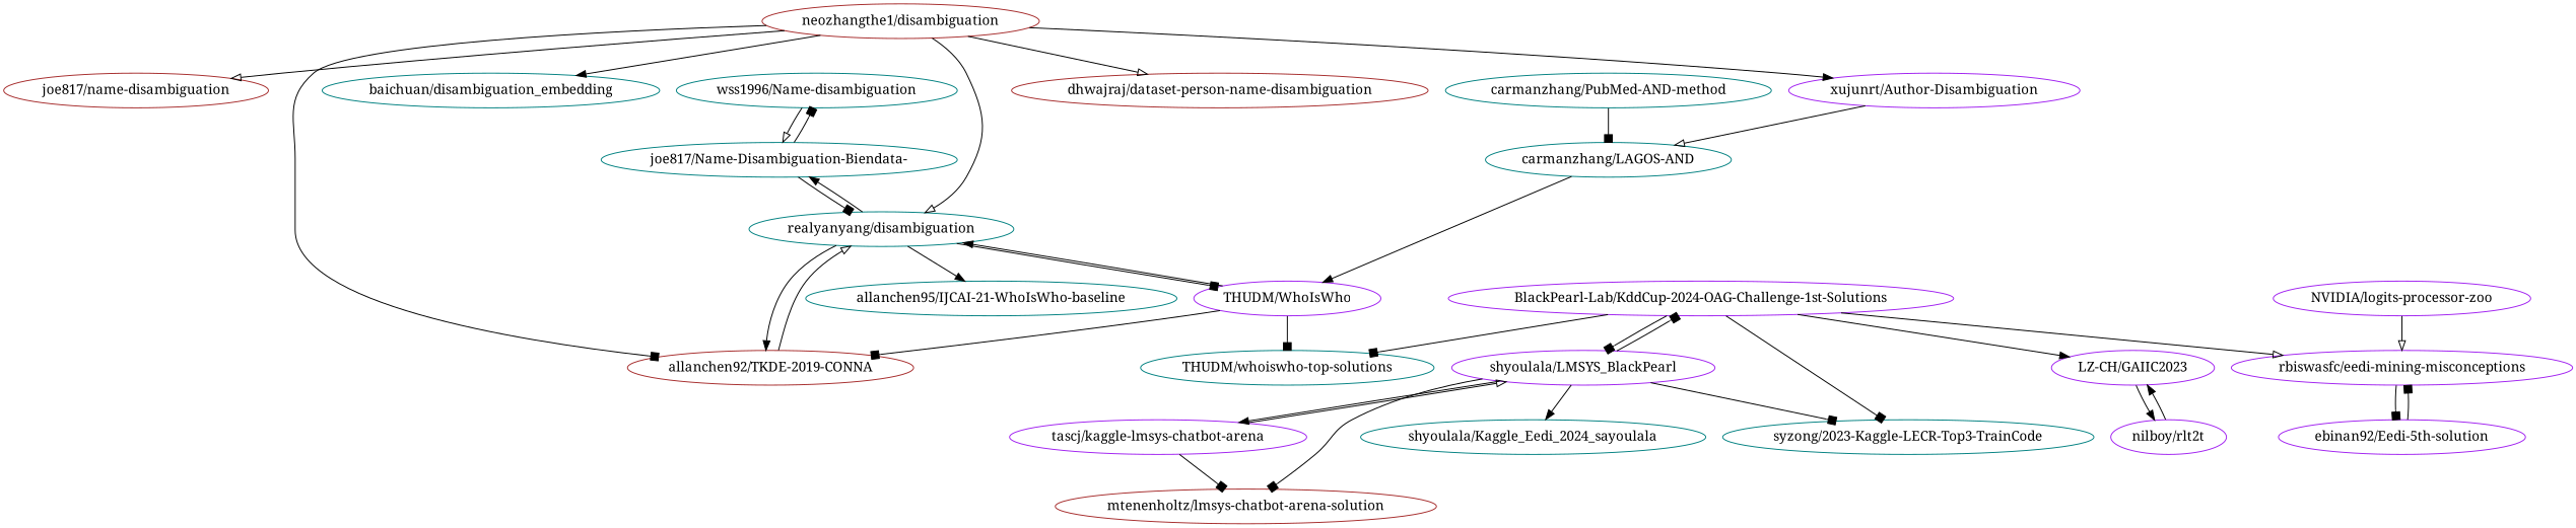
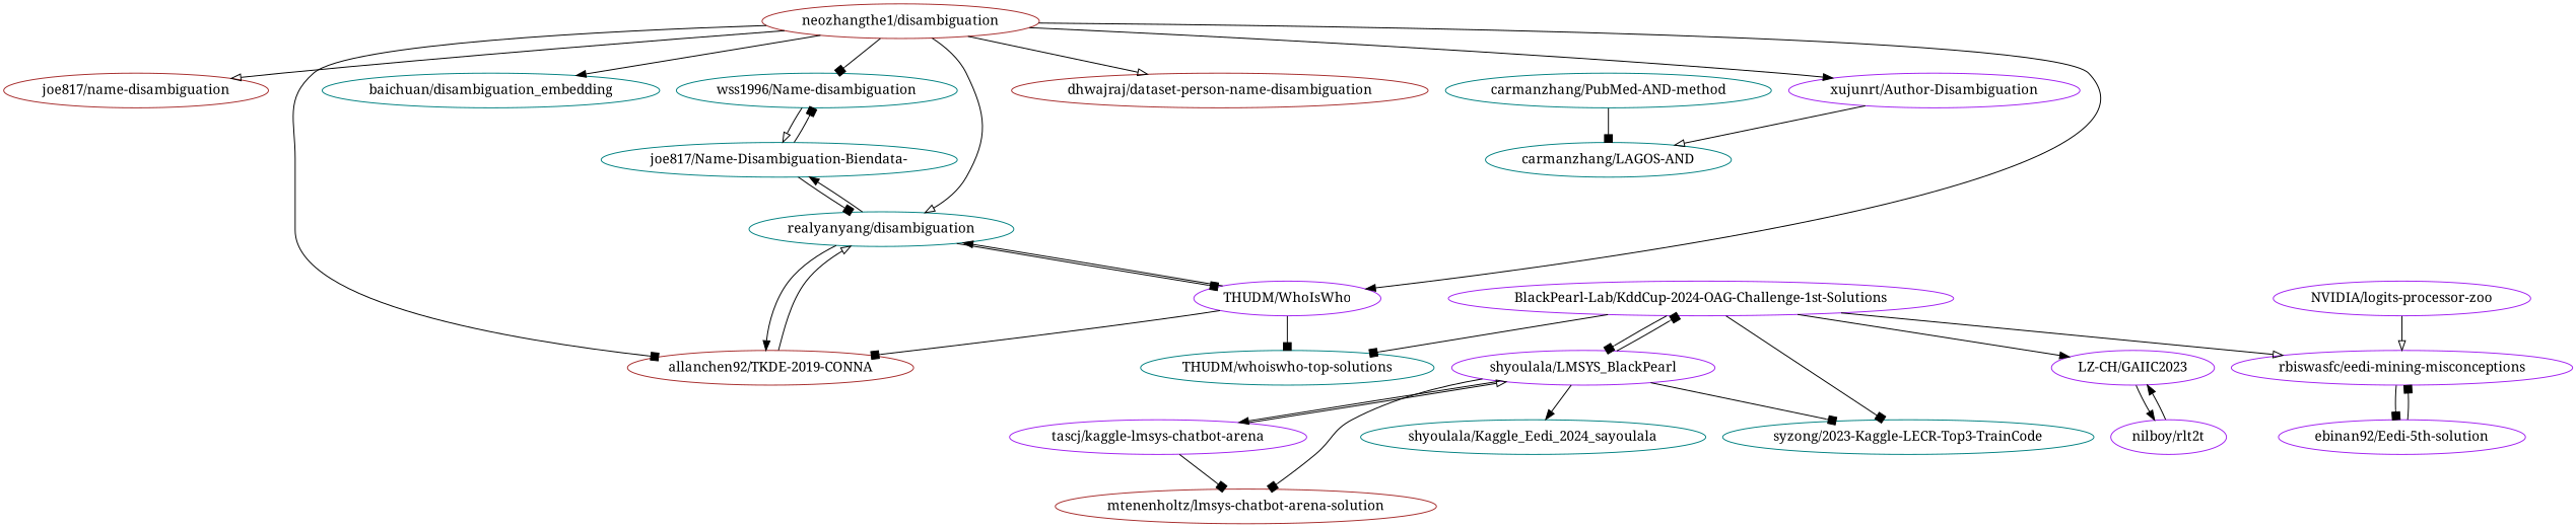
  digraph {
    fontname="Noto Serif"
    node [color=teal fontname="Noto Serif"]
    edge [arrowhead=box fontname="Noto Serif"]
    "neozhangthe1/disambiguation" [color=brown l="1.845,45.91"]
    "wss1996/Name-disambiguation" [l="1.838,45.928"]
    "joe817/name-disambiguation" [color=brown l="1.823,45.918"]
    n4 [color=brown l="1.865,45.913" label="allanchen92/TKDE-2019-CONNA"]
    "baichuan/disambiguation_embedding" [l="1.834,45.897"]
    "xujunrt/Author-Disambiguation" [color=purple l="1.847,45.888"]
    "realyanyang/disambiguation" [l="1.864,45.926"]
    "dhwajraj/dataset-person-name-disambiguation" [color=brown l="1.814,45.903"]
    "THUDM/WhoIsWho" [color=purple l="1.882,45.917"]
    "joe817/Name-Disambiguation-Biendata-" [l="1.85,45.936"]
    "carmanzhang/LAGOS-AND" [l="1.841,45.872"]
-   "allanchen95/IJCAI-21-WhoIsWho-baseline" [l="1.874,45.939"]
    "THUDM/whoiswho-top-solutions" [l="1.921,45.919"]
    "carmanzhang/PubMed-AND-method" [l="1.836,45.859"]
    "nilboy/rlt2t" [color=purple l="1.955,45.956"]
    "LZ-CH/GAIIC2023" [color=purple l="1.956,45.942"]
    "NVIDIA/logits-processor-zoo" [color=purple l="2.033,45.935"]
    "rbiswasfc/eedi-mining-misconceptions" [color=purple l="1.999,45.931"]
    "ebinan92/Eedi-5th-solution" [color=purple l="2.001,45.944"]
    "tascj/kaggle-lmsys-chatbot-arena" [color=purple l="1.977,45.885"]
    "shyoulala/LMSYS_BlackPearl" [color=purple l="1.972,45.901"]
    "mtenenholtz/lmsys-chatbot-arena-solution" [color=brown l="1.962,45.886"]
    "BlackPearl-Lab/KddCup-2024-OAG-Challenge-1st-Solutions" [color=purple l="1.962,45.92"]
    "syzong/2023-Kaggle-LECR-Top3-TrainCode" [l="1.952,45.905"]
    "shyoulala/Kaggle_Eedi_2024_sayoulala" [l="1.997,45.896"]
+   "neozhangthe1/disambiguation" -> "wss1996/Name-disambiguation"
    "neozhangthe1/disambiguation" -> "joe817/name-disambiguation" [arrowhead=onormal]
    "neozhangthe1/disambiguation" -> n4
    "neozhangthe1/disambiguation" -> "baichuan/disambiguation_embedding" [arrowhead=normal]
    "neozhangthe1/disambiguation" -> "xujunrt/Author-Disambiguation" [arrowhead=normal]
    "neozhangthe1/disambiguation" -> "realyanyang/disambiguation" [arrowhead=onormal]
    "neozhangthe1/disambiguation" -> "dhwajraj/dataset-person-name-disambiguation" [arrowhead=onormal]
-   "carmanzhang/LAGOS-AND" -> "THUDM/WhoIsWho" [arrowhead=normal]
+   "neozhangthe1/disambiguation" -> "THUDM/WhoIsWho" [arrowhead=normal]
    "wss1996/Name-disambiguation" -> "joe817/Name-Disambiguation-Biendata-" [arrowhead=onormal]
    n4 -> "realyanyang/disambiguation" [arrowhead=onormal]
    "xujunrt/Author-Disambiguation" -> "carmanzhang/LAGOS-AND" [arrowhead=onormal]
    "realyanyang/disambiguation" -> n4 [arrowhead=normal]
    "realyanyang/disambiguation" -> "THUDM/WhoIsWho"
    "realyanyang/disambiguation" -> "joe817/Name-Disambiguation-Biendata-" [arrowhead=normal]
-   "realyanyang/disambiguation" -> "allanchen95/IJCAI-21-WhoIsWho-baseline" [arrowhead=normal]
    "THUDM/WhoIsWho" -> n4
    "THUDM/WhoIsWho" -> "realyanyang/disambiguation" [arrowhead=normal]
    "THUDM/WhoIsWho" -> "THUDM/whoiswho-top-solutions"
    "joe817/Name-Disambiguation-Biendata-" -> "wss1996/Name-disambiguation"
    "joe817/Name-Disambiguation-Biendata-" -> "realyanyang/disambiguation"
    "carmanzhang/PubMed-AND-method" -> "carmanzhang/LAGOS-AND"
    "nilboy/rlt2t" -> "LZ-CH/GAIIC2023" [arrowhead=normal]
    "LZ-CH/GAIIC2023" -> "nilboy/rlt2t" [arrowhead=normal]
    "NVIDIA/logits-processor-zoo" -> "rbiswasfc/eedi-mining-misconceptions" [arrowhead=onormal]
    "rbiswasfc/eedi-mining-misconceptions" -> "ebinan92/Eedi-5th-solution"
    "ebinan92/Eedi-5th-solution" -> "rbiswasfc/eedi-mining-misconceptions"
    "tascj/kaggle-lmsys-chatbot-arena" -> "shyoulala/LMSYS_BlackPearl" [arrowhead=onormal]
    "tascj/kaggle-lmsys-chatbot-arena" -> "mtenenholtz/lmsys-chatbot-arena-solution"
    "shyoulala/LMSYS_BlackPearl" -> "tascj/kaggle-lmsys-chatbot-arena" [arrowhead=normal]
    "shyoulala/LMSYS_BlackPearl" -> "mtenenholtz/lmsys-chatbot-arena-solution"
    "shyoulala/LMSYS_BlackPearl" -> "BlackPearl-Lab/KddCup-2024-OAG-Challenge-1st-Solutions"
    "shyoulala/LMSYS_BlackPearl" -> "syzong/2023-Kaggle-LECR-Top3-TrainCode"
    "shyoulala/LMSYS_BlackPearl" -> "shyoulala/Kaggle_Eedi_2024_sayoulala" [arrowhead=normal]
    "BlackPearl-Lab/KddCup-2024-OAG-Challenge-1st-Solutions" -> "THUDM/whoiswho-top-solutions"
    "BlackPearl-Lab/KddCup-2024-OAG-Challenge-1st-Solutions" -> "LZ-CH/GAIIC2023" [arrowhead=normal]
    "BlackPearl-Lab/KddCup-2024-OAG-Challenge-1st-Solutions" -> "rbiswasfc/eedi-mining-misconceptions" [arrowhead=onormal]
    "BlackPearl-Lab/KddCup-2024-OAG-Challenge-1st-Solutions" -> "shyoulala/LMSYS_BlackPearl"
    "BlackPearl-Lab/KddCup-2024-OAG-Challenge-1st-Solutions" -> "syzong/2023-Kaggle-LECR-Top3-TrainCode"
  }
